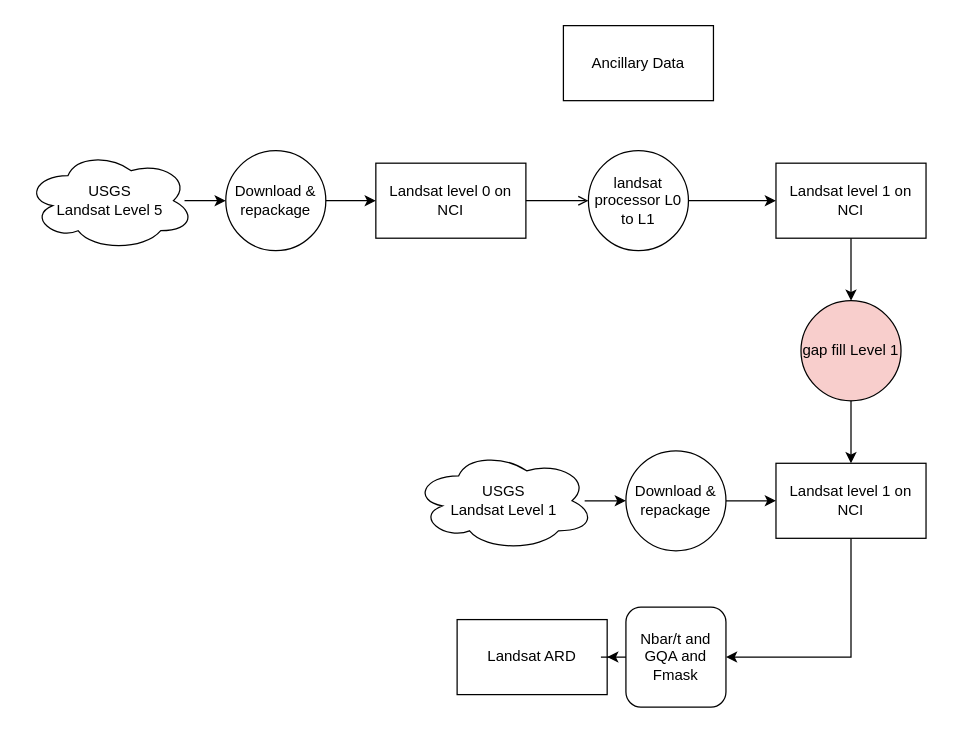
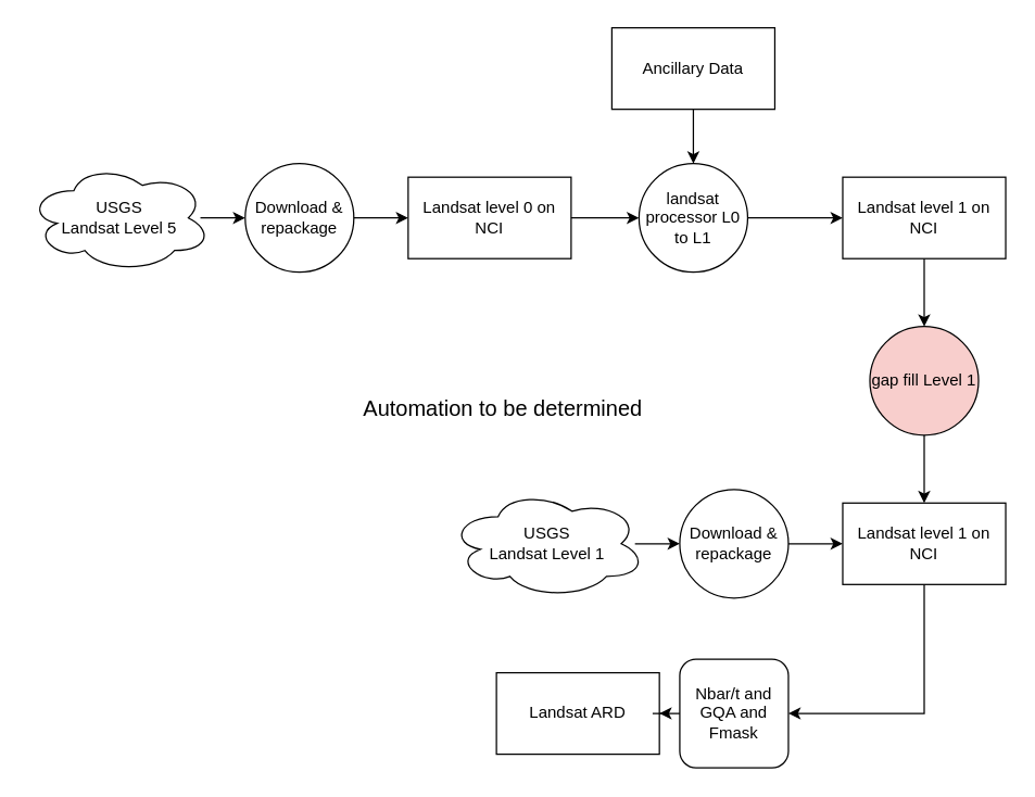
  <mxCell id="0" />
  <mxCell id="1" parent="0" />
  <mxCell id="2" value="USGS&lt;br&gt;Landsat Level 5" style="ellipse;shape=cloud;whiteSpace=wrap;html=1;" parent="1" vertex="1"><mxGeometry x="20" y="120" width="135" height="80" as="geometry" /></mxCell>
  <mxCell id="3" value="Landsat level 0 on NCI" style="rounded=0;whiteSpace=wrap;html=1;" parent="1" vertex="1"><mxGeometry x="300" y="130" width="120" height="60" as="geometry" /></mxCell>
  <mxCell id="4" value="Download &amp;amp; repackage" style="ellipse;whiteSpace=wrap;html=1;aspect=fixed;" parent="1" vertex="1"><mxGeometry x="180" y="120" width="80" height="80" as="geometry" /></mxCell>
  <mxCell id="5" value="landsat processor L0 to L1" style="ellipse;whiteSpace=wrap;html=1;aspect=fixed;" parent="1" vertex="1"><mxGeometry x="470" y="120" width="80" height="80" as="geometry" /></mxCell>
  <mxCell id="6" value="" style="endArrow=classic;html=1;entryX=0;entryY=0.5;entryDx=0;entryDy=0;" parent="1" target="4" edge="1"><mxGeometry width="50" height="50" relative="1" as="geometry"><mxPoint x="147" y="160" as="sourcePoint" /><mxPoint x="190" y="150" as="targetPoint" /></mxGeometry></mxCell>
  <mxCell id="7" value="" style="endArrow=classic;html=1;exitX=1;exitY=0.5;exitDx=0;exitDy=0;entryX=0;entryY=0.5;entryDx=0;entryDy=0;" parent="1" source="4" target="3" edge="1"><mxGeometry width="50" height="50" relative="1" as="geometry"><mxPoint x="260" y="190" as="sourcePoint" /><mxPoint x="310" y="140" as="targetPoint" /></mxGeometry></mxCell>
- <mxCell id="8" value="" style="endArrow=open;html=1;exitX=1;exitY=0.5;exitDx=0;exitDy=0;entryX=0;entryY=0.5;entryDx=0;entryDy=0;" parent="1" source="3" target="5" edge="1"><mxGeometry width="50" height="50" relative="1" as="geometry"><mxPoint x="420" y="190" as="sourcePoint" /><mxPoint x="470" y="140" as="targetPoint" /></mxGeometry></mxCell>
+ <mxCell id="8" value="" style="endArrow=classic;html=1;exitX=1;exitY=0.5;exitDx=0;exitDy=0;entryX=0;entryY=0.5;entryDx=0;entryDy=0;" parent="1" source="3" target="5" edge="1"><mxGeometry width="50" height="50" relative="1" as="geometry"><mxPoint x="420" y="190" as="sourcePoint" /><mxPoint x="470" y="140" as="targetPoint" /></mxGeometry></mxCell>
  <mxCell id="9" style="edgeStyle=orthogonalEdgeStyle;rounded=0;orthogonalLoop=1;jettySize=auto;html=1;exitX=0.5;exitY=1;exitDx=0;exitDy=0;entryX=1;entryY=0.5;entryDx=0;entryDy=0;" parent="1" source="10" target="14" edge="1"><mxGeometry relative="1" as="geometry" /></mxCell>
  <mxCell id="10" value="&lt;span style=&quot;white-space: normal&quot;&gt;Landsat level 1 on NCI&lt;/span&gt;" style="rounded=0;whiteSpace=wrap;html=1;" parent="1" vertex="1"><mxGeometry x="620" y="370" width="120" height="60" as="geometry" /></mxCell>
  <mxCell id="11" value="" style="endArrow=classic;html=1;exitX=1;exitY=0.5;exitDx=0;exitDy=0;" parent="1" source="5" edge="1"><mxGeometry width="50" height="50" relative="1" as="geometry"><mxPoint x="570" y="210" as="sourcePoint" /><mxPoint x="620" y="160" as="targetPoint" /></mxGeometry></mxCell>
  <mxCell id="12" value="Landsat ARD" style="rounded=0;whiteSpace=wrap;html=1;" parent="1" vertex="1"><mxGeometry x="365" y="495" width="120" height="60" as="geometry" /></mxCell>
  <mxCell id="13" style="edgeStyle=orthogonalEdgeStyle;rounded=0;orthogonalLoop=1;jettySize=auto;html=1;entryX=1;entryY=0.5;entryDx=0;entryDy=0;" parent="1" source="14" target="12" edge="1"><mxGeometry relative="1" as="geometry" /></mxCell>
  <mxCell id="14" value="Nbar/t and GQA and Fmask" style="whiteSpace=wrap;html=1;aspect=fixed;rounded=1;" parent="1" vertex="1"><mxGeometry x="500" y="485" width="80" height="80" as="geometry" /></mxCell>
  <mxCell id="15" value="&lt;span style=&quot;white-space: normal&quot;&gt;Landsat level 1 on NCI&lt;/span&gt;" style="rounded=0;whiteSpace=wrap;html=1;" parent="1" vertex="1"><mxGeometry x="620" y="130" width="120" height="60" as="geometry" /></mxCell>
  <mxCell id="16" value="USGS&lt;br&gt;Landsat Level 1" style="ellipse;shape=cloud;whiteSpace=wrap;html=1;" parent="1" vertex="1"><mxGeometry x="330" y="360" width="145" height="80" as="geometry" /></mxCell>
  <mxCell id="17" value="Download &amp;amp; repackage" style="ellipse;whiteSpace=wrap;html=1;aspect=fixed;" parent="1" vertex="1"><mxGeometry x="500" y="360" width="80" height="80" as="geometry" /></mxCell>
  <mxCell id="18" value="" style="endArrow=classic;html=1;entryX=0;entryY=0.5;entryDx=0;entryDy=0;" parent="1" target="17" edge="1"><mxGeometry width="50" height="50" relative="1" as="geometry"><mxPoint x="467" y="400" as="sourcePoint" /><mxPoint x="510" y="390" as="targetPoint" /></mxGeometry></mxCell>
  <mxCell id="19" value="" style="endArrow=classic;html=1;exitX=1;exitY=0.5;exitDx=0;exitDy=0;entryX=0;entryY=0.5;entryDx=0;entryDy=0;" parent="1" source="17" edge="1"><mxGeometry width="50" height="50" relative="1" as="geometry"><mxPoint x="580" y="430" as="sourcePoint" /><mxPoint x="620" y="400" as="targetPoint" /></mxGeometry></mxCell>
  <mxCell id="20" value="gap fill Level 1" style="ellipse;whiteSpace=wrap;html=1;aspect=fixed;fillColor=#f8cecc;" parent="1" vertex="1"><mxGeometry x="640" y="240" width="80" height="80" as="geometry" /></mxCell>
  <mxCell id="21" value="" style="endArrow=classic;html=1;entryX=0.5;entryY=0;entryDx=0;entryDy=0;" parent="1" target="10" edge="1"><mxGeometry width="50" height="50" relative="1" as="geometry"><mxPoint x="680" y="320" as="sourcePoint" /><mxPoint x="730" y="270" as="targetPoint" /></mxGeometry></mxCell>
  <mxCell id="22" value="" style="endArrow=classic;html=1;entryX=0.5;entryY=0;entryDx=0;entryDy=0;" parent="1" target="20" edge="1"><mxGeometry width="50" height="50" relative="1" as="geometry"><mxPoint x="680" y="190" as="sourcePoint" /><mxPoint x="730" y="140" as="targetPoint" /></mxGeometry></mxCell>
+ <mxCell id="23" value="&lt;font style=&quot;font-size: 16px&quot;&gt;Automation to be determined&lt;/font&gt;" style="text;html=1;strokeColor=none;fillColor=none;align=center;verticalAlign=middle;whiteSpace=wrap;rounded=0;" parent="1" vertex="1"><mxGeometry x="260" y="280" width="220" height="40" as="geometry" /></mxCell>
  <mxCell id="24" value="Ancillary Data" style="rounded=0;whiteSpace=wrap;html=1;" vertex="1" parent="1"><mxGeometry x="450" y="20" width="120" height="60" as="geometry" /></mxCell>
+ <mxCell id="25" value="" style="endArrow=classic;html=1;exitX=0.5;exitY=1;exitDx=0;exitDy=0;entryX=0.5;entryY=0;entryDx=0;entryDy=0;" edge="1" parent="1" source="24" target="5"><mxGeometry width="50" height="50" relative="1" as="geometry"><mxPoint x="390" y="370" as="sourcePoint" /><mxPoint x="470" y="110" as="targetPoint" /></mxGeometry></mxCell>
